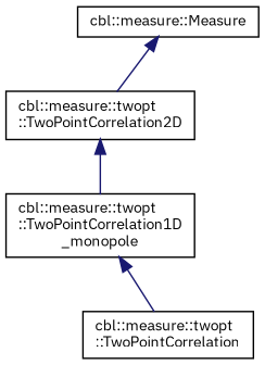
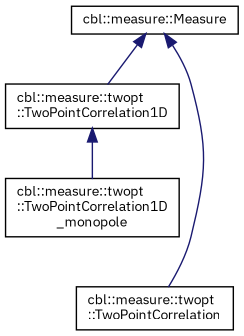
  digraph {
    fontname="IBM Plex Sans"
    node [color=black fillcolor=white fontname="IBM Plex Sans" fontsize=10 shape=record style=filled]
    edge [color=midnightblue dir=back fontname="IBM Plex Sans" fontsize=10 labelfontname=Helvetica labelfontsize=10 style=solid]
    n1 [height=0.2 label="cbl::measure::twopt\l::TwoPointCorrelation1D\l_monopole" width=0.4]
-   n2 [height=0.2 label="cbl::measure::twopt\l::TwoPointCorrelation2D" width=0.4]
+   n2 [height=0.2 label="cbl::measure::twopt\l::TwoPointCorrelation1D" width=0.4]
    n3 [height=0.2 label="cbl::measure::twopt\l::TwoPointCorrelation" width=0.4]
    n4 [height=0.2 label="cbl::measure::Measure" width=0.4]
    n2 -> n1
    n4 -> n2
-   n1 -> n3
+   n4 -> n3
  }
